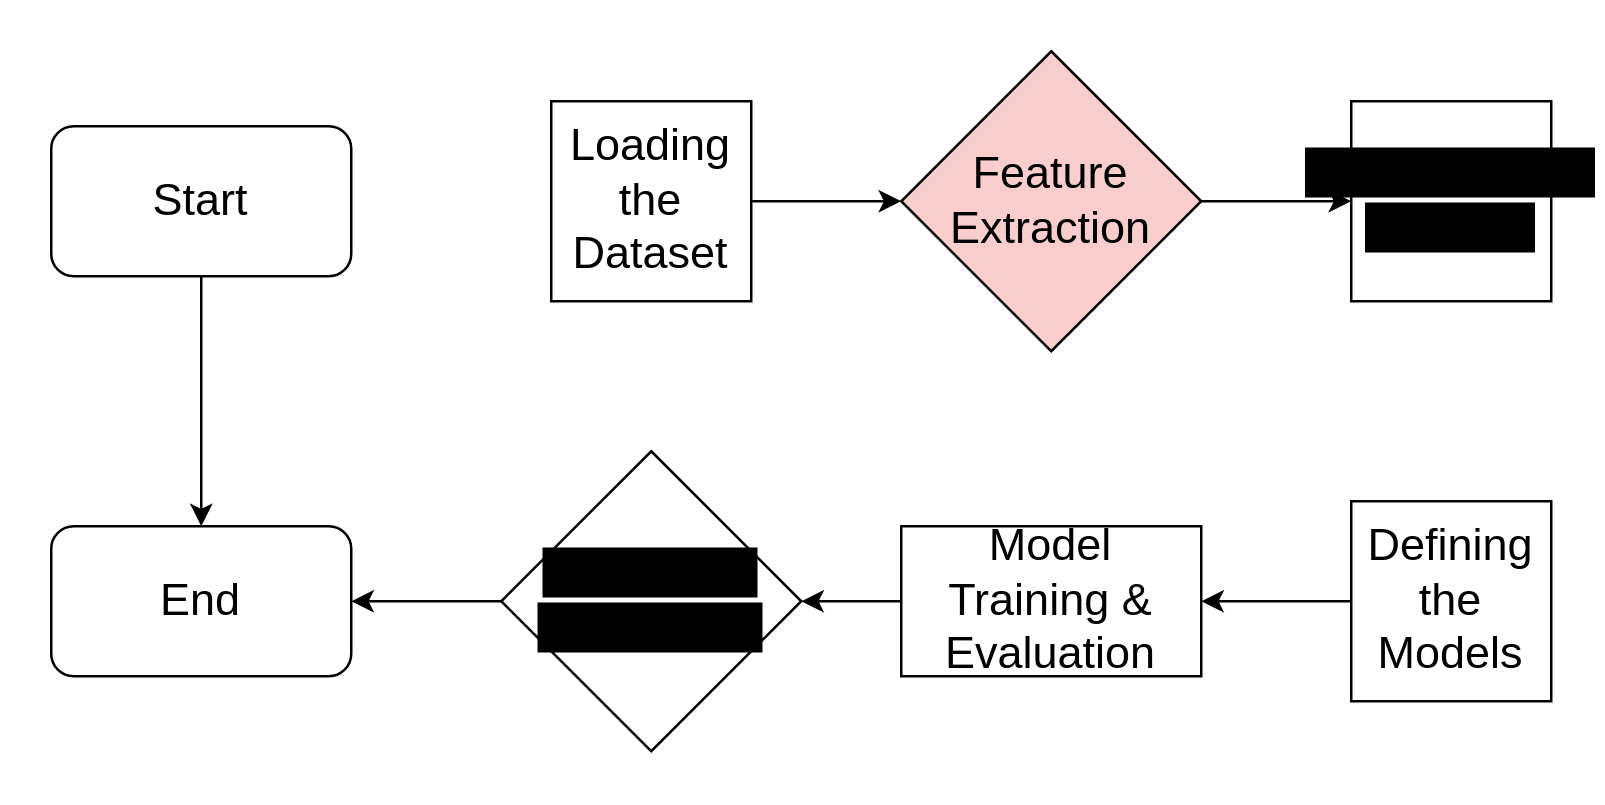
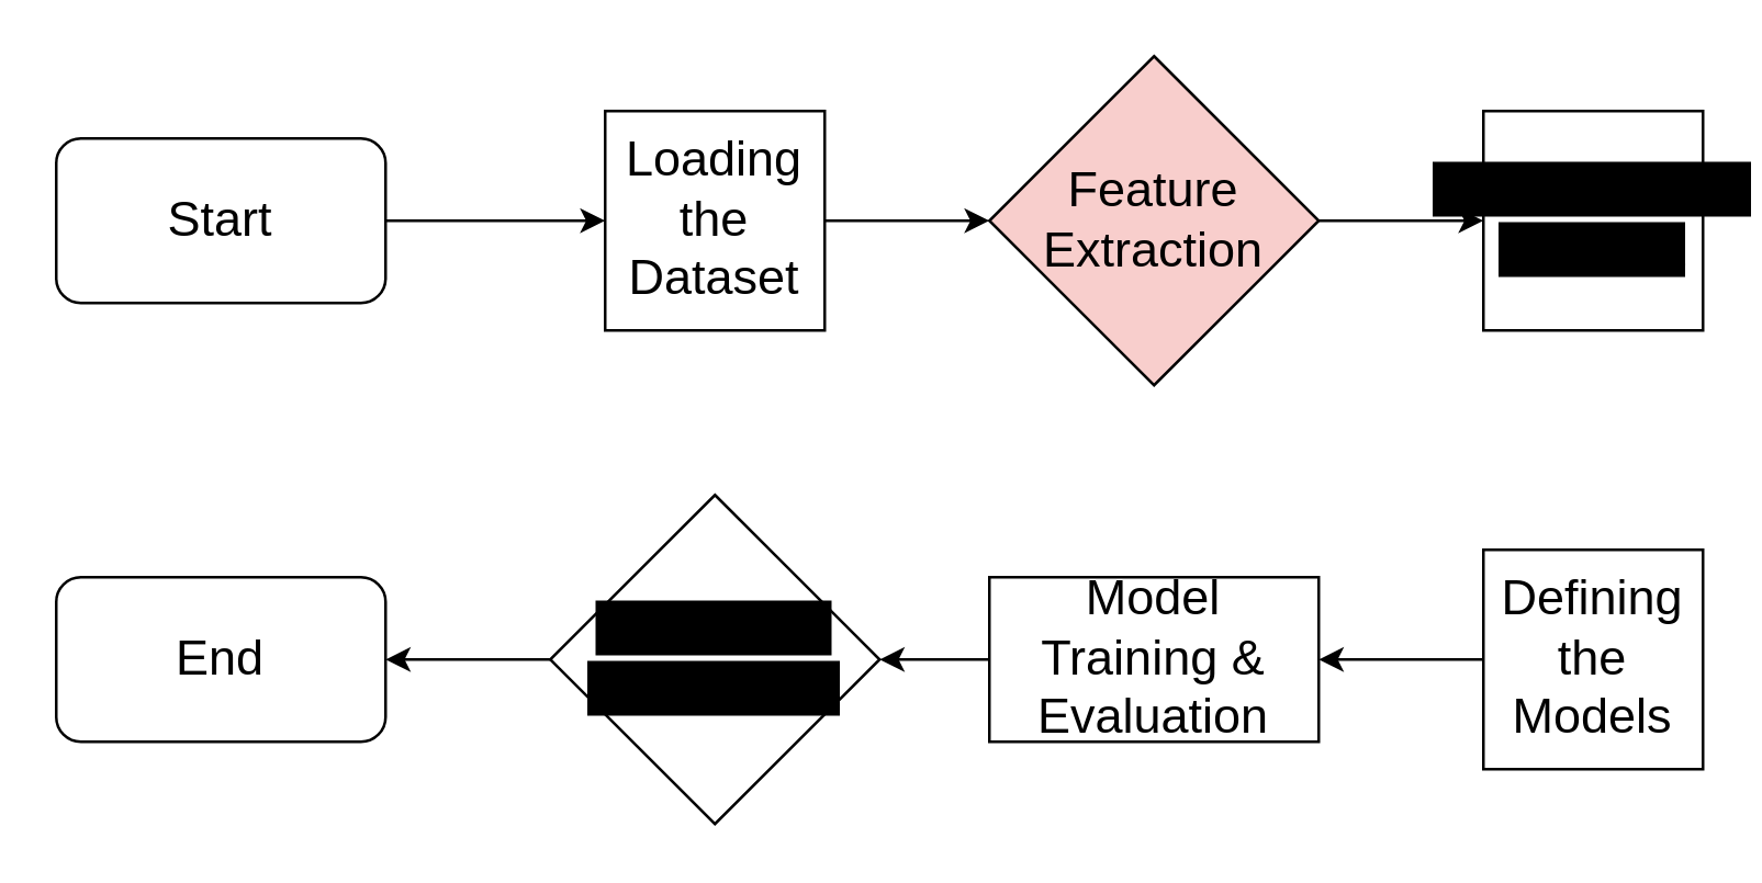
  <mxCell id="0" />
  <mxCell id="1" parent="0" />
  <mxCell id="2" value="" style="edgeStyle=none;html=1;strokeColor=#000000;" edge="1" parent="1" source="3" target="7"><mxGeometry relative="1" as="geometry" /></mxCell>
  <mxCell id="3" value="&lt;font style=&quot;font-size: 18px;&quot;&gt;Loading the Dataset&lt;/font&gt;" style="whiteSpace=wrap;html=1;aspect=fixed;" vertex="1" parent="1"><mxGeometry x="220" y="40" width="80" height="80" as="geometry" /></mxCell>
- <mxCell id="4" style="edgeStyle=none;html=1;strokeColor=#000000;" edge="1" parent="1" source="5" target="15"><mxGeometry relative="1" as="geometry" /></mxCell>
+ <mxCell id="4" style="edgeStyle=none;html=1;entryX=0;entryY=0.5;entryDx=0;entryDy=0;strokeColor=#000000;" edge="1" parent="1" source="5" target="3"><mxGeometry relative="1" as="geometry" /></mxCell>
  <mxCell id="5" value="&lt;font style=&quot;font-size: 18px;&quot;&gt;Start&lt;/font&gt;" style="rounded=1;whiteSpace=wrap;html=1;" vertex="1" parent="1"><mxGeometry x="20" y="50" width="120" height="60" as="geometry" /></mxCell>
  <mxCell id="6" value="" style="edgeStyle=none;html=1;strokeColor=#000000;" edge="1" parent="1" source="7" target="8"><mxGeometry relative="1" as="geometry" /></mxCell>
  <mxCell id="7" value="&lt;font style=&quot;font-size: 18px;&quot;&gt;Feature Extraction&lt;/font&gt;" style="rhombus;whiteSpace=wrap;html=1;fillColor=#f8cecc;" vertex="1" parent="1"><mxGeometry x="360" y="20" width="120" height="120" as="geometry" /></mxCell>
  <mxCell id="8" value="&lt;font style=&quot;font-size: 18px; background-color: rgb(0, 0, 0);&quot;&gt;Preprocessing the Data&lt;/font&gt;" style="whiteSpace=wrap;html=1;aspect=fixed;" vertex="1" parent="1"><mxGeometry x="540" y="40" width="80" height="80" as="geometry" /></mxCell>
  <mxCell id="9" value="" style="edgeStyle=none;html=1;strokeColor=#000000;" edge="1" parent="1" source="10" target="12"><mxGeometry relative="1" as="geometry" /></mxCell>
  <mxCell id="10" value="&lt;font style=&quot;font-size: 18px;&quot;&gt;Defining the Models&lt;/font&gt;" style="whiteSpace=wrap;html=1;aspect=fixed;" vertex="1" parent="1"><mxGeometry x="540" y="200" width="80" height="80" as="geometry" /></mxCell>
  <mxCell id="11" value="" style="edgeStyle=none;html=1;strokeColor=#000000;" edge="1" parent="1" source="12" target="14"><mxGeometry relative="1" as="geometry" /></mxCell>
  <mxCell id="12" value="&lt;font style=&quot;font-size: 18px;&quot;&gt;Model Training &amp;amp; Evaluation&lt;/font&gt;" style="whiteSpace=wrap;html=1;" vertex="1" parent="1"><mxGeometry x="360" y="210" width="120" height="60" as="geometry" /></mxCell>
  <mxCell id="13" value="" style="edgeStyle=none;html=1;strokeColor=#000000;" edge="1" parent="1" source="14" target="15"><mxGeometry relative="1" as="geometry" /></mxCell>
- <mxCell id="14" value="&lt;font style=&quot;font-size: 18px; background-color: rgb(0, 0, 0);&quot;&gt;Saving the Best Model&lt;/font&gt;" style="rhombus;whiteSpace=wrap;html=1;" vertex="1" parent="1"><mxGeometry x="200" y="180" width="120" height="120" as="geometry" /></mxCell>
+ <mxCell id="14" value="&lt;font style=&quot;font-size: 18px; background-color: rgb(0, 0, 0);&quot;&gt;Saving the Data Model&lt;/font&gt;" style="rhombus;whiteSpace=wrap;html=1;" vertex="1" parent="1"><mxGeometry x="200" y="180" width="120" height="120" as="geometry" /></mxCell>
  <mxCell id="15" value="&lt;font style=&quot;font-size: 18px;&quot;&gt;End&lt;/font&gt;" style="rounded=1;whiteSpace=wrap;html=1;" vertex="1" parent="1"><mxGeometry x="20" y="210" width="120" height="60" as="geometry" /></mxCell>
